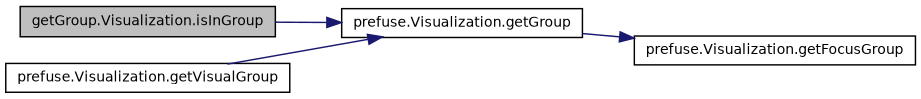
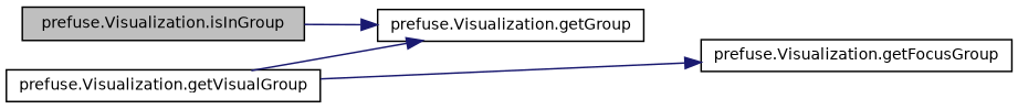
  digraph {
    rankdir=LR
    node [color=black fillcolor=white fontname=Helvetica fontsize=10 shape=record style=filled]
    edge [color=midnightblue fontname=Helvetica fontsize=10 labelfontname=Helvetica labelfontsize=10 style=solid]
-   n1 [fillcolor=grey75 fontcolor=black height=0.2 label="getGroup.Visualization.isInGroup" width=0.4]
+   n1 [fillcolor=grey75 fontcolor=black height=0.2 label="prefuse.Visualization.isInGroup" width=0.4]
    n2 [height=0.2 label="prefuse.Visualization.getGroup" width=0.4]
    n3 [height=0.2 label="prefuse.Visualization.getFocusGroup" width=0.4]
    n4 [height=0.2 label="prefuse.Visualization.getVisualGroup" width=0.4]
    n1 -> n2
-   n2 -> n3
+   n4 -> n3
    n4 -> n2
  }
